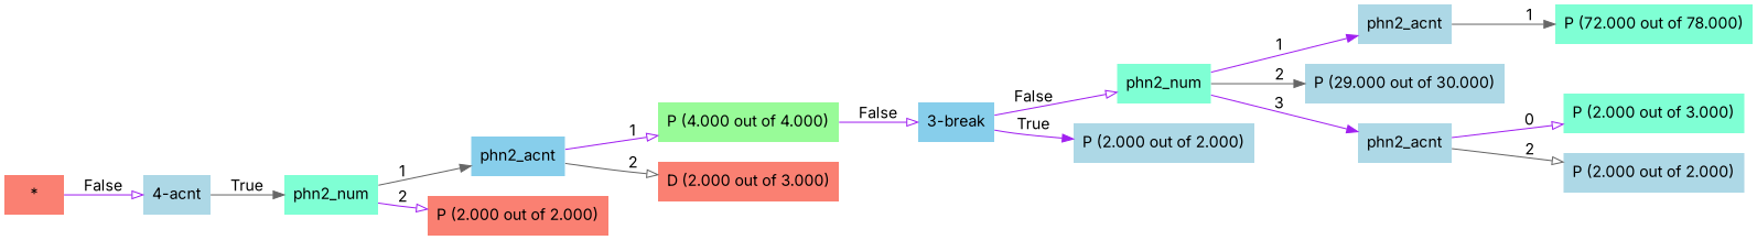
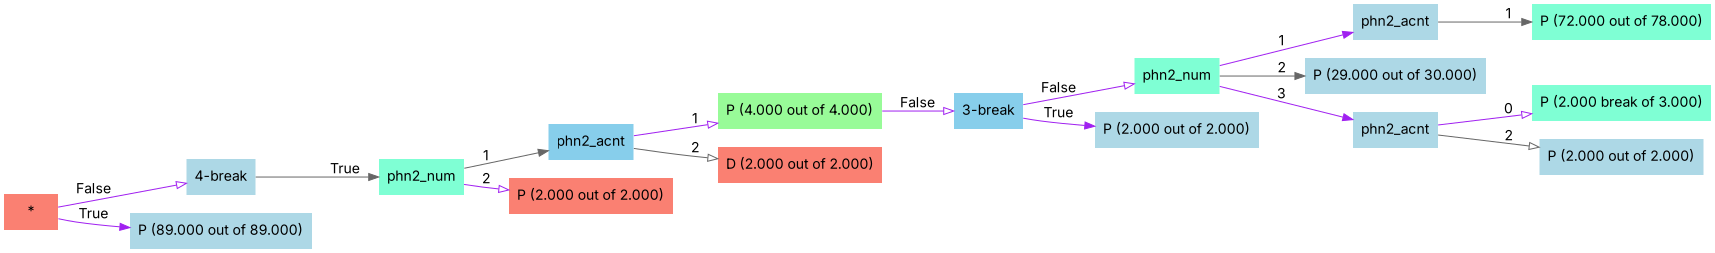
  digraph {
    fontname=Inter
    rankdir=LR
    node [color=brown fillcolor=lightblue fontname=Inter shape=plaintext style=filled]
    edge [arrowhead=onormal color=purple fontname=Inter]
    n1 [color=black fillcolor=salmon label="*"]
-   n2 [label="4-acnt"]
+   n2 [label="4-break"]
+   n3 [label="P (89.000 out of 89.000)"]
    n4 [fillcolor=aquamarine label=phn2_num]
    n5 [fillcolor=skyblue label="3-break"]
    n6 [color=black fillcolor=aquamarine label=phn2_num]
    n7 [color=black label="P (2.000 out of 2.000)"]
    n8 [fillcolor=skyblue label=phn2_acnt]
    n9 [fillcolor=salmon label="P (2.000 out of 2.000)"]
    n10 [color=black label=phn2_acnt]
    n11 [color=black label="P (29.000 out of 30.000)"]
    n12 [color=black label=phn2_acnt]
    n13 [fillcolor=aquamarine label="P (72.000 out of 78.000)"]
-   n14 [color=black fillcolor=aquamarine label="P (2.000 out of 3.000)"]
+   n14 [color=black fillcolor=aquamarine label="P (2.000 break of 3.000)"]
    n15 [label="P (2.000 out of 2.000)"]
    n16 [fillcolor=palegreen label="P (4.000 out of 4.000)"]
-   n17 [color=black fillcolor=salmon label="D (2.000 out of 3.000)"]
+   n17 [color=black fillcolor=salmon label="D (2.000 out of 2.000)"]
    n1 -> n2 [label=False]
+   n1 -> n3 [arrowhead=normal label=True]
    n2 -> n4 [arrowhead=normal color=gray40 label=True]
    n4 -> n8 [arrowhead=normal color=gray40 label=1]
    n4 -> n9 [label=2]
    n5 -> n6 [label=False]
    n5 -> n7 [arrowhead=normal label=True]
    n6 -> n10 [arrowhead=normal label=1]
    n6 -> n11 [arrowhead=normal color=gray40 label=2]
    n6 -> n12 [arrowhead=normal label=3]
    n8 -> n16 [label=1]
    n8 -> n17 [color=gray40 label=2]
    n10 -> n13 [arrowhead=normal color=gray40 label=1]
    n12 -> n14 [label=0]
    n12 -> n15 [color=gray40 label=2]
    n16 -> n5 [label=False]
  }
